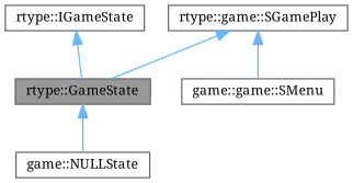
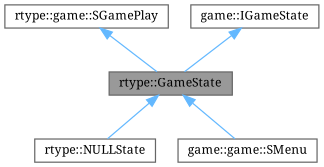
  digraph {
    fontname="Noto Serif"
    node [color=gray40 fillcolor=white fontname="Noto Serif" fontsize=10 shape=box style=filled]
    edge [color=steelblue1 dir=back fontname="Noto Serif" fontsize=10 labelfontname=Helvetica labelfontsize=10 style=solid]
    n1 [fillcolor=grey60 fontcolor=black height=0.2 label="rtype::GameState" width=0.4]
-   n2 [height=0.2 label="game::NULLState" width=0.4]
+   n2 [height=0.2 label="rtype::NULLState" width=0.4]
    n3 [height=0.2 label="game::game::SMenu" width=0.4]
    n4 [height=0.2 label="rtype::game::SGamePlay" width=0.4]
-   n5 [height=0.2 label="rtype::IGameState" width=0.4]
+   n5 [height=0.2 label="game::IGameState" width=0.4]
    n1 -> n2
-   n4 -> n3
+   n1 -> n3
    n4 -> n1
    n5 -> n1
  }
